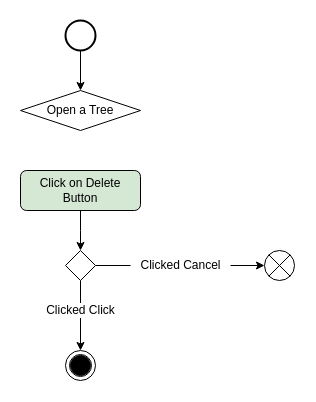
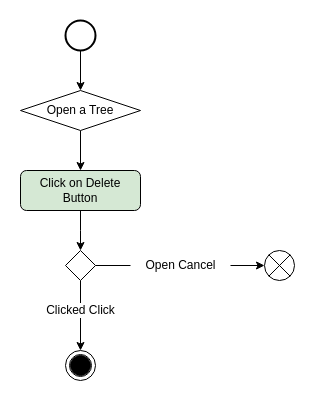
  <mxCell id="0" />
  <mxCell id="1" parent="0" />
  <mxCell id="2" value="" style="ellipse;shape=doubleEllipse;whiteSpace=wrap;html=1;aspect=fixed;rounded=0;shadow=0;labelBackgroundColor=default;sketch=0;" parent="1" vertex="1"><mxGeometry x="65" y="350" width="30" height="30" as="geometry" /></mxCell>
+ <mxCell id="3" style="edgeStyle=orthogonalEdgeStyle;rounded=0;orthogonalLoop=1;jettySize=auto;html=1;entryX=0.5;entryY=0;entryDx=0;entryDy=0;" parent="1" source="4" target="9" edge="1"><mxGeometry relative="1" as="geometry" /></mxCell>
  <mxCell id="4" value="Open a Tree" style="rhombus;whiteSpace=wrap;html=1;fontSize=12;glass=0;strokeWidth=1;shadow=0;" parent="1" vertex="1"><mxGeometry x="20" y="90" width="120" height="40" as="geometry" /></mxCell>
  <mxCell id="5" value="" style="verticalLabelPosition=bottom;verticalAlign=top;html=1;shape=mxgraph.flowchart.on-page_reference;fillColor=#000000;" parent="1" vertex="1"><mxGeometry x="70" y="355" width="20" height="20" as="geometry" /></mxCell>
  <mxCell id="6" style="edgeStyle=orthogonalEdgeStyle;rounded=0;orthogonalLoop=1;jettySize=auto;html=1;entryX=0.5;entryY=0;entryDx=0;entryDy=0;" parent="1" source="7" target="4" edge="1"><mxGeometry relative="1" as="geometry" /></mxCell>
  <mxCell id="7" value="" style="strokeWidth=2;html=1;shape=mxgraph.flowchart.start_2;whiteSpace=wrap;" parent="1" vertex="1"><mxGeometry x="65" y="20" width="30" height="30" as="geometry" /></mxCell>
  <mxCell id="8" style="edgeStyle=orthogonalEdgeStyle;rounded=0;orthogonalLoop=1;jettySize=auto;html=1;exitX=0.5;exitY=1;exitDx=0;exitDy=0;entryX=0.5;entryY=0;entryDx=0;entryDy=0;" edge="1" parent="1" source="9"><mxGeometry relative="1" as="geometry"><mxPoint x="80" y="250" as="targetPoint" /></mxGeometry></mxCell>
  <mxCell id="9" value="Click on Delete Button" style="rounded=1;whiteSpace=wrap;html=1;fontSize=12;glass=0;strokeWidth=1;shadow=0;fillColor=#d5e8d4;" parent="1" vertex="1"><mxGeometry x="20" y="170" width="120" height="40" as="geometry" /></mxCell>
  <mxCell id="10" style="edgeStyle=orthogonalEdgeStyle;rounded=0;orthogonalLoop=1;jettySize=auto;html=1;entryX=0;entryY=0.5;entryDx=0;entryDy=0;entryPerimeter=0;startArrow=none;" parent="1" source="15" target="13" edge="1"><mxGeometry relative="1" as="geometry"><mxPoint x="240" y="355" as="targetPoint" /></mxGeometry></mxCell>
  <mxCell id="11" style="edgeStyle=orthogonalEdgeStyle;rounded=0;orthogonalLoop=1;jettySize=auto;html=1;entryX=0.5;entryY=0;entryDx=0;entryDy=0;" edge="1" parent="1" source="12" target="2"><mxGeometry relative="1" as="geometry" /></mxCell>
  <mxCell id="12" value="" style="rhombus;whiteSpace=wrap;html=1;shadow=0;fontFamily=Helvetica;fontSize=12;align=center;strokeWidth=1;spacing=6;spacingTop=-4;" parent="1" vertex="1"><mxGeometry x="65" y="250" width="30" height="30" as="geometry" /></mxCell>
  <mxCell id="13" value="" style="verticalLabelPosition=bottom;verticalAlign=top;html=1;shape=mxgraph.flowchart.or;rounded=0;shadow=0;labelBackgroundColor=default;sketch=0;fillColor=#FFFFFF;fontColor=#FFFFFF;" parent="1" vertex="1"><mxGeometry x="264" y="250" width="30" height="30" as="geometry" /></mxCell>
  <mxCell id="14" value="Clicked Click" style="text;html=1;align=center;verticalAlign=middle;resizable=0;points=[];autosize=1;rounded=0;shadow=0;sketch=0;labelBackgroundColor=default;" parent="1" vertex="1"><mxGeometry x="30" y="300" width="100" height="20" as="geometry" /></mxCell>
- <mxCell id="15" value="Clicked Cancel" style="text;html=1;align=center;verticalAlign=middle;resizable=0;points=[];autosize=1;strokeColor=none;fillColor=none;labelBackgroundColor=default;" parent="1" vertex="1"><mxGeometry x="130" y="255" width="100" height="20" as="geometry" /></mxCell>
+ <mxCell id="15" value="Open Cancel" style="text;html=1;align=center;verticalAlign=middle;resizable=0;points=[];autosize=1;strokeColor=none;fillColor=none;labelBackgroundColor=default;" parent="1" vertex="1"><mxGeometry x="130" y="255" width="100" height="20" as="geometry" /></mxCell>
  <mxCell id="16" value="" style="edgeStyle=orthogonalEdgeStyle;rounded=0;orthogonalLoop=1;jettySize=auto;html=1;entryX=0;entryY=0.5;entryDx=0;entryDy=0;entryPerimeter=0;endArrow=none;" edge="1" parent="1" source="12" target="15"><mxGeometry relative="1" as="geometry"><mxPoint x="264" y="265" as="targetPoint" /><mxPoint x="95" y="265" as="sourcePoint" /></mxGeometry></mxCell>
